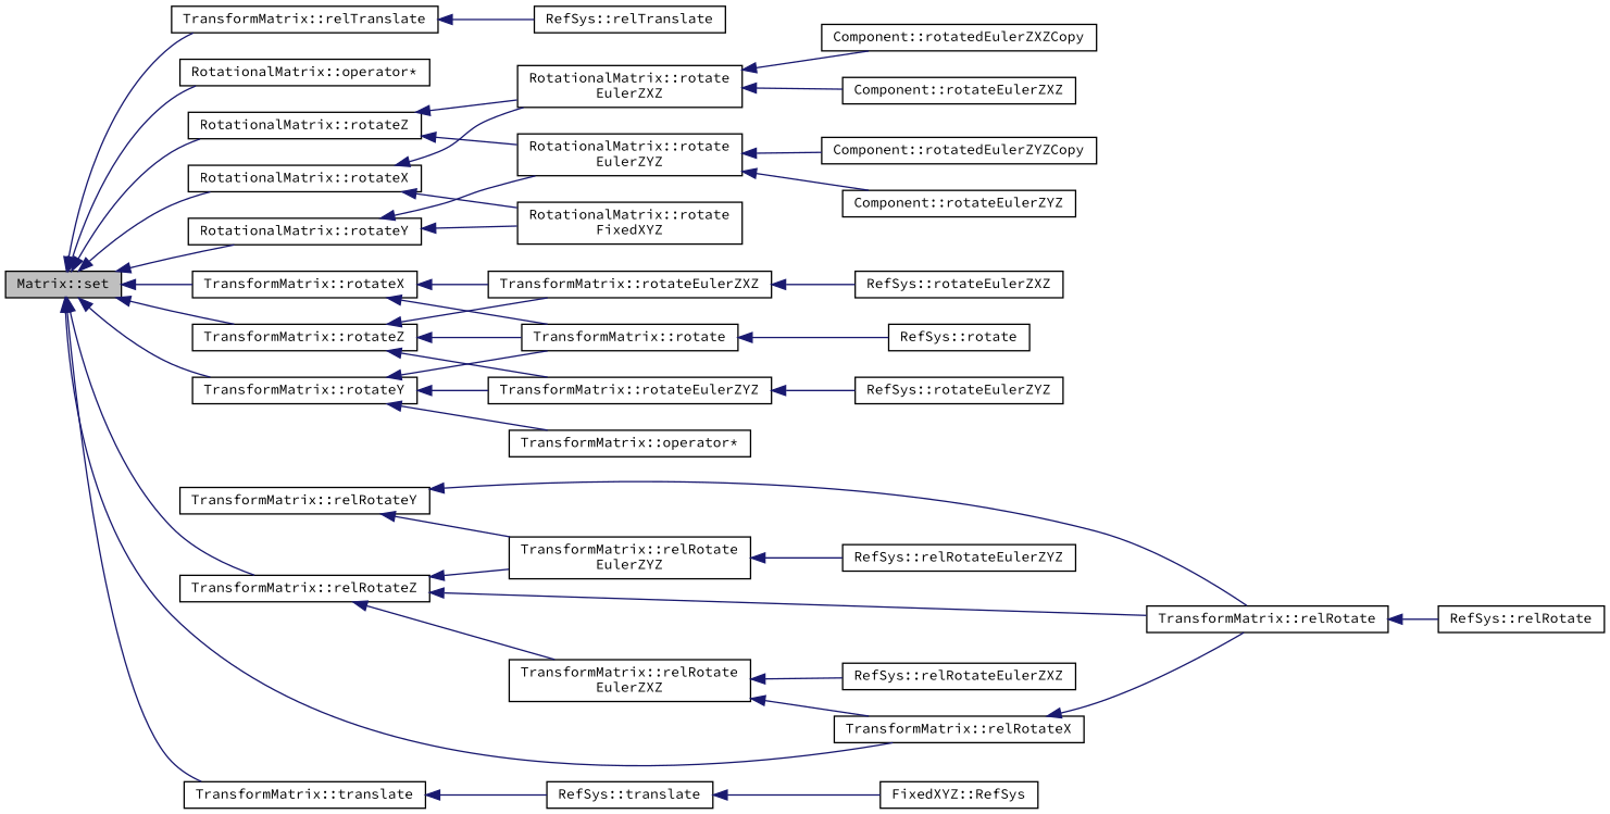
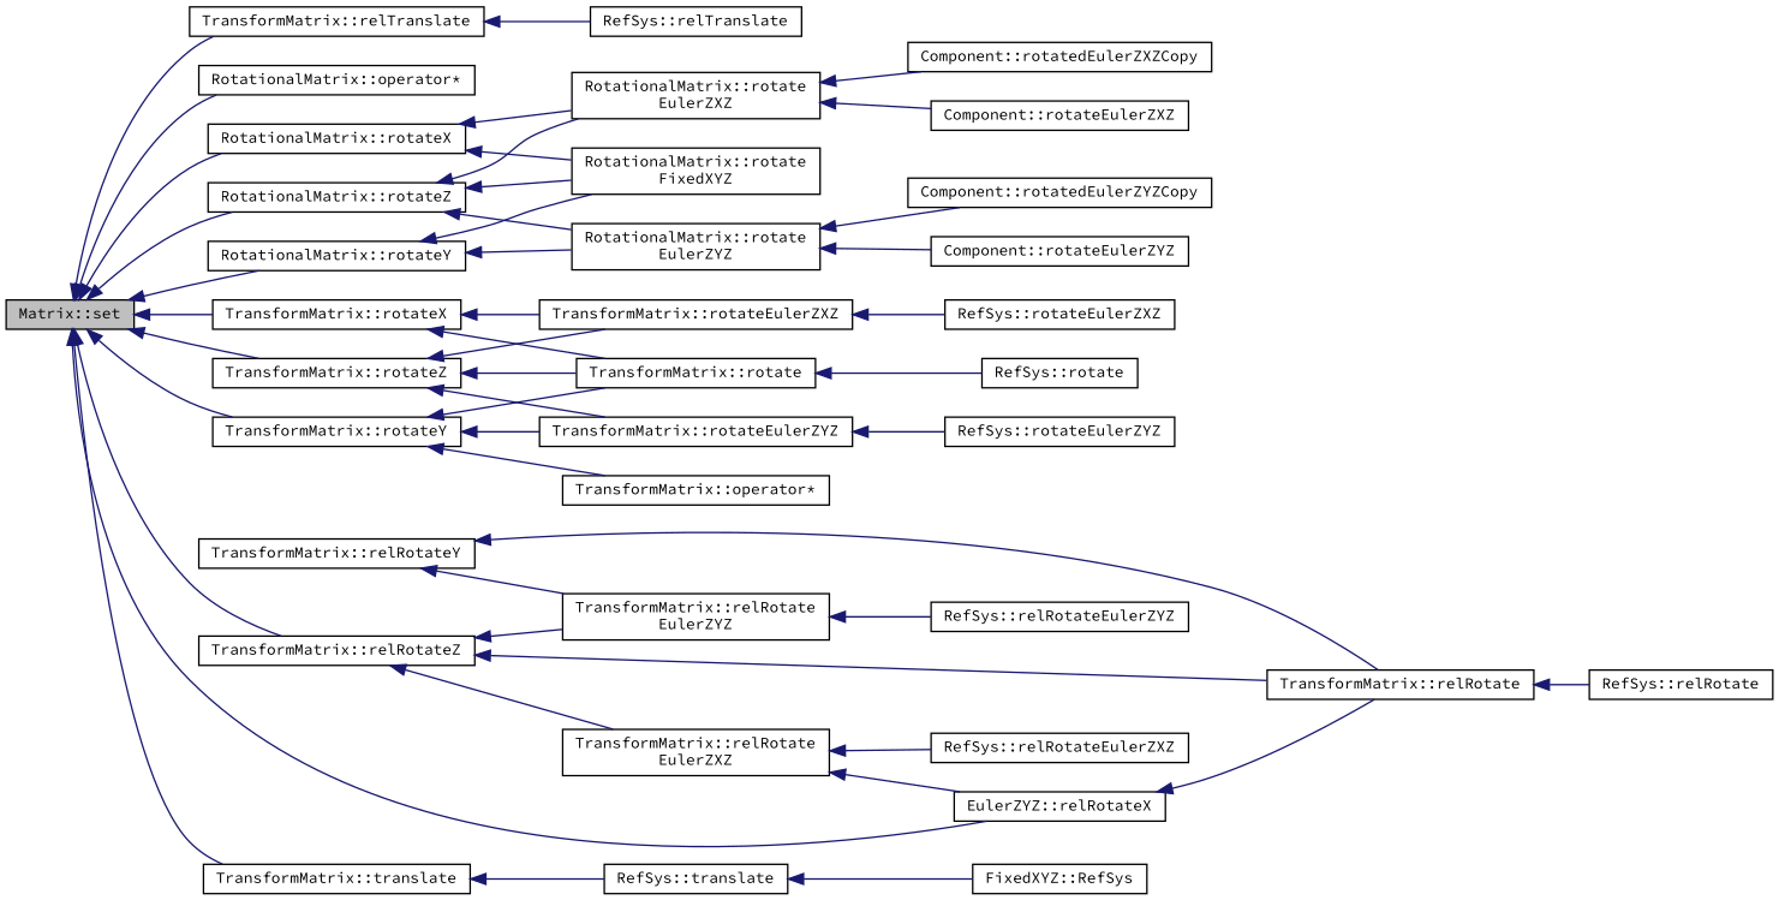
  digraph {
    fontname="Source Code Pro"
    rankdir=LR
    node [color=black fillcolor=white fontname="Source Code Pro" fontsize=10 shape=record style=filled]
    edge [color=midnightblue dir=back fontname="Source Code Pro" fontsize=10 labelfontname=Helvetica labelfontsize=10 style=solid]
    n1 [fillcolor=grey75 fontcolor=black height=0.2 label="Matrix::set" width=0.4]
    n2 [height=0.2 label="RotationalMatrix::operator*" width=0.4]
    n3 [height=0.2 label="RotationalMatrix::rotateX" width=0.4]
    n4 [height=0.2 label="RotationalMatrix::rotateY" width=0.4]
    n5 [height=0.2 label="RotationalMatrix::rotateZ" width=0.4]
    n6 [height=0.2 label="TransformMatrix::rotateX" width=0.4]
-   n7 [height=0.2 label="TransformMatrix::relRotateX" width=0.4]
+   n7 [height=0.2 label="EulerZYZ::relRotateX" width=0.4]
    n8 [height=0.2 label="TransformMatrix::rotateY" width=0.4]
    n9 [height=0.2 label="TransformMatrix::rotateZ" width=0.4]
    n10 [height=0.2 label="TransformMatrix::relRotateZ" width=0.4]
    n11 [height=0.2 label="TransformMatrix::translate" width=0.4]
    n12 [height=0.2 label="TransformMatrix::relTranslate" width=0.4]
    n13 [height=0.2 label="RotationalMatrix::rotate\lEulerZXZ" width=0.4]
    n14 [height=0.2 label="RotationalMatrix::rotate\lFixedXYZ" width=0.4]
    n15 [height=0.2 label="RotationalMatrix::rotate\lEulerZYZ" width=0.4]
    n16 [height=0.2 label="TransformMatrix::operator*" width=0.4]
    n17 [height=0.2 label="TransformMatrix::rotateEulerZXZ" width=0.4]
    n18 [height=0.2 label="TransformMatrix::rotate" width=0.4]
    n19 [height=0.2 label="TransformMatrix::relRotate" width=0.4]
    n20 [height=0.2 label="TransformMatrix::rotateEulerZYZ" width=0.4]
    n21 [height=0.2 label="TransformMatrix::relRotateY" width=0.4]
    n22 [height=0.2 label="TransformMatrix::relRotate\lEulerZYZ" width=0.4]
    n23 [height=0.2 label="TransformMatrix::relRotate\lEulerZXZ" width=0.4]
    n24 [height=0.2 label="RefSys::translate" width=0.4]
    n25 [height=0.2 label="RefSys::relTranslate" width=0.4]
    n26 [height=0.2 label="Component::rotateEulerZXZ" width=0.4]
    n27 [height=0.2 label="Component::rotatedEulerZXZCopy" width=0.4]
    n28 [height=0.2 label="Component::rotateEulerZYZ" width=0.4]
    n29 [height=0.2 label="Component::rotatedEulerZYZCopy" width=0.4]
    n30 [height=0.2 label="RefSys::rotateEulerZXZ" width=0.4]
    n31 [height=0.2 label="RefSys::rotate" width=0.4]
    n32 [height=0.2 label="RefSys::relRotateEulerZXZ" width=0.4]
    n33 [height=0.2 label="RefSys::relRotate" width=0.4]
    n34 [height=0.2 label="RefSys::rotateEulerZYZ" width=0.4]
    n35 [height=0.2 label="RefSys::relRotateEulerZYZ" width=0.4]
    n36 [height=0.2 label="FixedXYZ::RefSys" width=0.4]
    n1 -> n2
    n1 -> n3
    n1 -> n4
    n1 -> n5
    n1 -> n6
    n1 -> n7
    n1 -> n8
    n1 -> n9
    n1 -> n10
    n1 -> n11
    n1 -> n12
    n3 -> n13
    n3 -> n14
    n4 -> n14
    n4 -> n15
    n5 -> n13
+   n5 -> n14
    n5 -> n15
    n6 -> n17
    n6 -> n18
    n7 -> n19
    n8 -> n16
    n8 -> n18
    n8 -> n20
    n9 -> n17
    n9 -> n18
    n9 -> n20
    n10 -> n19
    n10 -> n22
    n10 -> n23
    n11 -> n24
    n12 -> n25
    n13 -> n26
    n13 -> n27
    n15 -> n28
    n15 -> n29
    n17 -> n30
    n18 -> n31
    n19 -> n33
    n20 -> n34
    n21 -> n19
    n21 -> n22
    n22 -> n35
    n23 -> n7
    n23 -> n32
    n24 -> n36
  }
